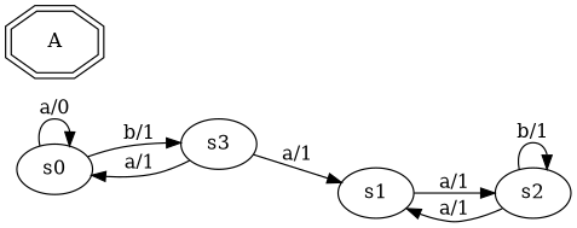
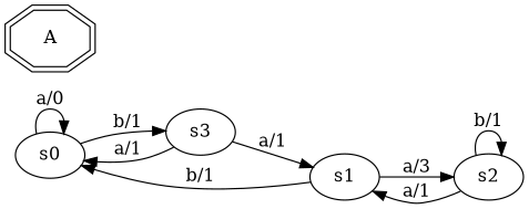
  digraph {
    rankdir=LR
    s0
    s3
    s1
    s2
    A [shape=doubleoctagon]
    s0 -> s0 [label="a/0"]
    s0 -> s3 [label="b/1"]
    s3 -> s0 [label="a/1"]
    s3 -> s1 [label="a/1"]
-   s1 -> s2 [label="a/1"]
+   s1 -> s0 [label="b/1"]
+   s1 -> s2 [label="a/3"]
    s2 -> s1 [label="a/1"]
    s2 -> s2 [label="b/1"]
  }
